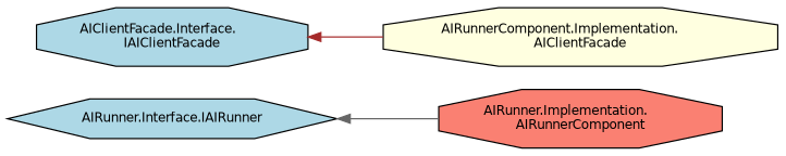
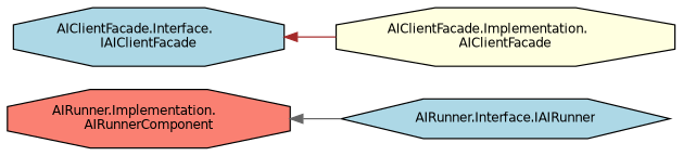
  digraph {
    rankdir=LR
    node [color=black fillcolor=lightblue fontname=Helvetica fontsize=10 shape=octagon style=filled]
    edge [dir=back fontname=Helvetica fontsize=10 labelfontname=Helvetica labelfontsize=10 style=solid]
    n1 [fontcolor=black height=0.2 label="AIRunner.Interface.IAIRunner" shape=hexagon width=0.4]
    n2 [fillcolor=salmon height=0.2 label="AIRunner.Implementation.\lAIRunnerComponent" width=0.4]
    n3 [height=0.2 label="AIClientFacade.Interface.\lIAIClientFacade" width=0.4]
-   n4 [fillcolor=lightyellow height=0.2 label="AIRunnerComponent.Implementation.\lAIClientFacade" width=0.4]
-   n1 -> n2 [color=gray40]
+   n4 [fillcolor=lightyellow height=0.2 label="AIClientFacade.Implementation.\lAIClientFacade" width=0.4]
+   n2 -> n1 [color=gray40]
    n3 -> n4 [color=brown]
  }
